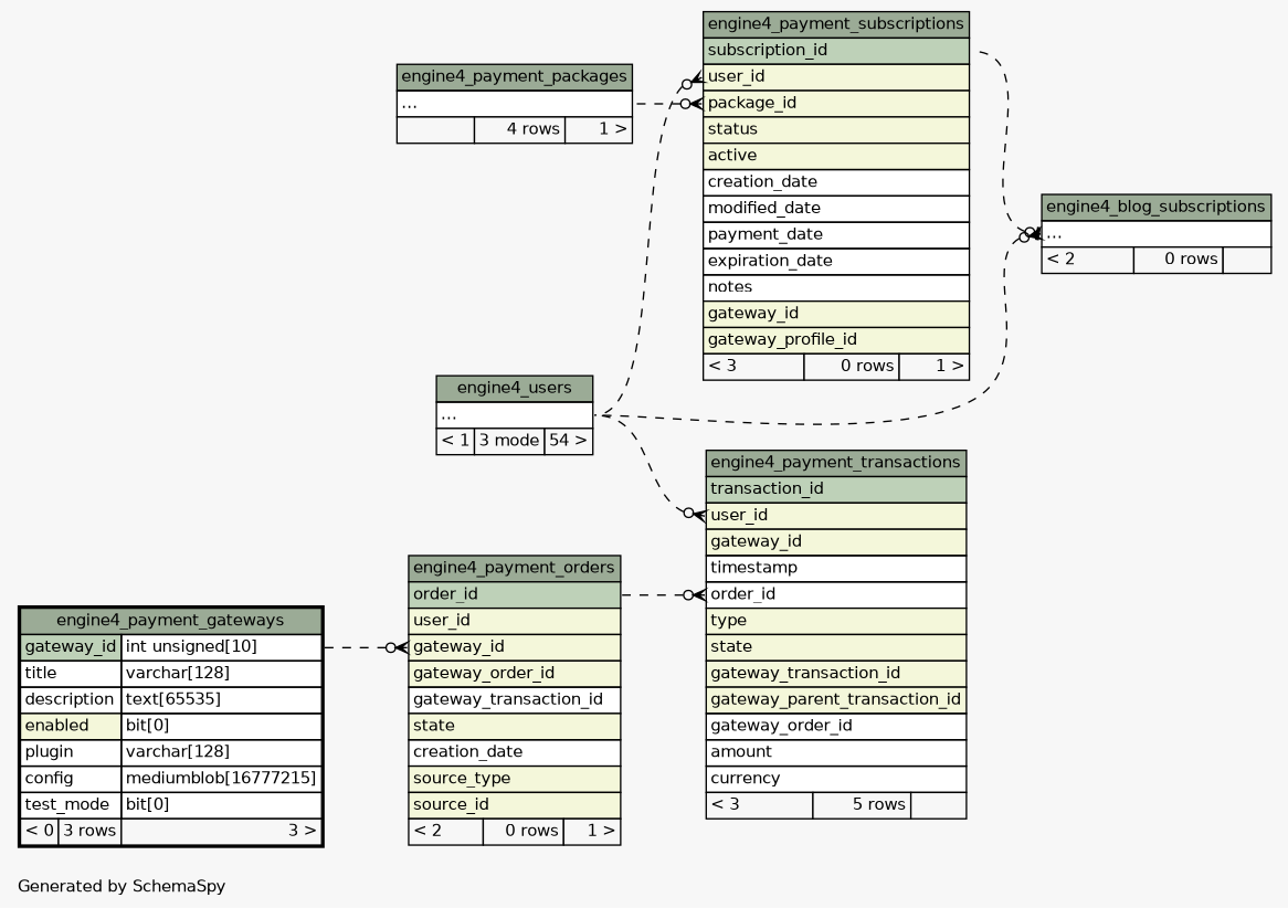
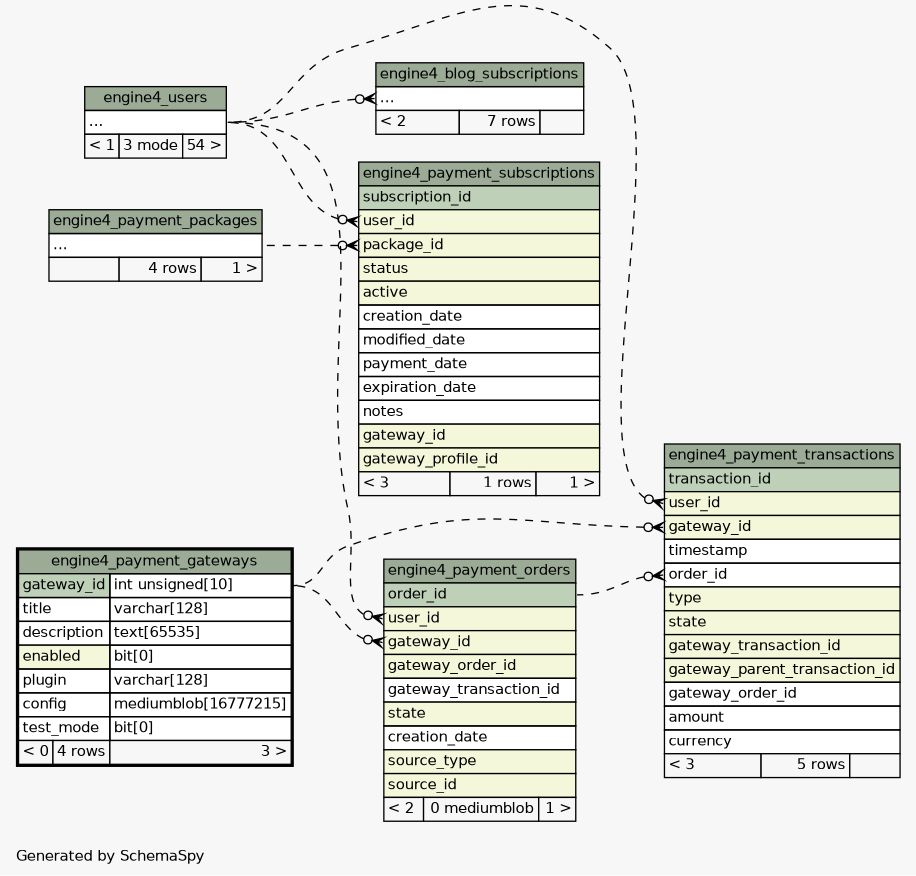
  digraph {
    bgcolor="#f7f7f7"
    fontname=Helvetica
    fontsize=11
    label="\nGenerated by SchemaSpy"
    labeljust=l
    nodesep=0.18
    rankdir=RL
    ranksep=0.46
    node [fontname=Helvetica fontsize=11 shape=plaintext]
    edge [arrowhead=none arrowsize=0.8 arrowtail=crowodot dir=back headport="elipses:e" style=dashed tailport="user_id:w"]
-   n1 [label=<     <TABLE BORDER="0" CELLBORDER="1" CELLSPACING="0" BGCOLOR="#ffffff">       <TR><TD COLSPAN="3" BGCOLOR="#9bab96" ALIGN="CENTER">engine4_blog_subscriptions</TD></TR>       <TR><TD PORT="elipses" COLSPAN="3" ALIGN="LEFT">...</TD></TR>       <TR><TD ALIGN="LEFT" BGCOLOR="#f7f7f7">&lt; 2</TD><TD ALIGN="RIGHT" BGCOLOR="#f7f7f7">0 rows</TD><TD ALIGN="RIGHT" BGCOLOR="#f7f7f7">  </TD></TR>     </TABLE>>]
-   n2 [label=<     <TABLE BORDER="0" CELLBORDER="1" CELLSPACING="0" BGCOLOR="#ffffff">       <TR><TD COLSPAN="3" BGCOLOR="#9bab96" ALIGN="CENTER">engine4_payment_subscriptions</TD></TR>       <TR><TD PORT="subscription_id" COLSPAN="3" BGCOLOR="#bed1b8" ALIGN="LEFT">subscription_id</TD></TR>       <TR><TD PORT="user_id" COLSPAN="3" BGCOLOR="#f4f7da" ALIGN="LEFT">user_id</TD></TR>       <TR><TD PORT="package_id" COLSPAN="3" BGCOLOR="#f4f7da" ALIGN="LEFT">package_id</TD></TR>       <TR><TD PORT="status" COLSPAN="3" BGCOLOR="#f4f7da" ALIGN="LEFT">status</TD></TR>       <TR><TD PORT="active" COLSPAN="3" BGCOLOR="#f4f7da" ALIGN="LEFT">active</TD></TR>       <TR><TD PORT="creation_date" COLSPAN="3" ALIGN="LEFT">creation_date</TD></TR>       <TR><TD PORT="modified_date" COLSPAN="3" ALIGN="LEFT">modified_date</TD></TR>       <TR><TD PORT="payment_date" COLSPAN="3" ALIGN="LEFT">payment_date</TD></TR>       <TR><TD PORT="expiration_date" COLSPAN="3" ALIGN="LEFT">expiration_date</TD></TR>       <TR><TD PORT="notes" COLSPAN="3" ALIGN="LEFT">notes</TD></TR>       <TR><TD PORT="gateway_id" COLSPAN="3" BGCOLOR="#f4f7da" ALIGN="LEFT">gateway_id</TD></TR>       <TR><TD PORT="gateway_profile_id" COLSPAN="3" BGCOLOR="#f4f7da" ALIGN="LEFT">gateway_profile_id</TD></TR>       <TR><TD ALIGN="LEFT" BGCOLOR="#f7f7f7">&lt; 3</TD><TD ALIGN="RIGHT" BGCOLOR="#f7f7f7">0 rows</TD><TD ALIGN="RIGHT" BGCOLOR="#f7f7f7">1 &gt;</TD></TR>     </TABLE>>]
+   n1 [label=<     <TABLE BORDER="0" CELLBORDER="1" CELLSPACING="0" BGCOLOR="#ffffff">       <TR><TD COLSPAN="3" BGCOLOR="#9bab96" ALIGN="CENTER">engine4_blog_subscriptions</TD></TR>       <TR><TD PORT="elipses" COLSPAN="3" ALIGN="LEFT">...</TD></TR>       <TR><TD ALIGN="LEFT" BGCOLOR="#f7f7f7">&lt; 2</TD><TD ALIGN="RIGHT" BGCOLOR="#f7f7f7">7 rows</TD><TD ALIGN="RIGHT" BGCOLOR="#f7f7f7">  </TD></TR>     </TABLE>>]
+   n2 [label=<     <TABLE BORDER="0" CELLBORDER="1" CELLSPACING="0" BGCOLOR="#ffffff">       <TR><TD COLSPAN="3" BGCOLOR="#9bab96" ALIGN="CENTER">engine4_payment_subscriptions</TD></TR>       <TR><TD PORT="subscription_id" COLSPAN="3" BGCOLOR="#bed1b8" ALIGN="LEFT">subscription_id</TD></TR>       <TR><TD PORT="user_id" COLSPAN="3" BGCOLOR="#f4f7da" ALIGN="LEFT">user_id</TD></TR>       <TR><TD PORT="package_id" COLSPAN="3" BGCOLOR="#f4f7da" ALIGN="LEFT">package_id</TD></TR>       <TR><TD PORT="status" COLSPAN="3" BGCOLOR="#f4f7da" ALIGN="LEFT">status</TD></TR>       <TR><TD PORT="active" COLSPAN="3" BGCOLOR="#f4f7da" ALIGN="LEFT">active</TD></TR>       <TR><TD PORT="creation_date" COLSPAN="3" ALIGN="LEFT">creation_date</TD></TR>       <TR><TD PORT="modified_date" COLSPAN="3" ALIGN="LEFT">modified_date</TD></TR>       <TR><TD PORT="payment_date" COLSPAN="3" ALIGN="LEFT">payment_date</TD></TR>       <TR><TD PORT="expiration_date" COLSPAN="3" ALIGN="LEFT">expiration_date</TD></TR>       <TR><TD PORT="notes" COLSPAN="3" ALIGN="LEFT">notes</TD></TR>       <TR><TD PORT="gateway_id" COLSPAN="3" BGCOLOR="#f4f7da" ALIGN="LEFT">gateway_id</TD></TR>       <TR><TD PORT="gateway_profile_id" COLSPAN="3" BGCOLOR="#f4f7da" ALIGN="LEFT">gateway_profile_id</TD></TR>       <TR><TD ALIGN="LEFT" BGCOLOR="#f7f7f7">&lt; 3</TD><TD ALIGN="RIGHT" BGCOLOR="#f7f7f7">1 rows</TD><TD ALIGN="RIGHT" BGCOLOR="#f7f7f7">1 &gt;</TD></TR>     </TABLE>>]
    n3 [label=<     <TABLE BORDER="0" CELLBORDER="1" CELLSPACING="0" BGCOLOR="#ffffff">       <TR><TD COLSPAN="3" BGCOLOR="#9bab96" ALIGN="CENTER">engine4_users</TD></TR>       <TR><TD PORT="elipses" COLSPAN="3" ALIGN="LEFT">...</TD></TR>       <TR><TD ALIGN="LEFT" BGCOLOR="#f7f7f7">&lt; 1</TD><TD ALIGN="RIGHT" BGCOLOR="#f7f7f7">3 mode</TD><TD ALIGN="RIGHT" BGCOLOR="#f7f7f7">54 &gt;</TD></TR>     </TABLE>>]
    n4 [label=<     <TABLE BORDER="0" CELLBORDER="1" CELLSPACING="0" BGCOLOR="#ffffff">       <TR><TD COLSPAN="3" BGCOLOR="#9bab96" ALIGN="CENTER">engine4_payment_packages</TD></TR>       <TR><TD PORT="elipses" COLSPAN="3" ALIGN="LEFT">...</TD></TR>       <TR><TD ALIGN="LEFT" BGCOLOR="#f7f7f7">  </TD><TD ALIGN="RIGHT" BGCOLOR="#f7f7f7">4 rows</TD><TD ALIGN="RIGHT" BGCOLOR="#f7f7f7">1 &gt;</TD></TR>     </TABLE>>]
-   n5 [label=<     <TABLE BORDER="2" CELLBORDER="1" CELLSPACING="0" BGCOLOR="#ffffff">       <TR><TD COLSPAN="3" BGCOLOR="#9bab96" ALIGN="CENTER">engine4_payment_gateways</TD></TR>       <TR><TD PORT="gateway_id" COLSPAN="2" BGCOLOR="#bed1b8" ALIGN="LEFT">gateway_id</TD><TD PORT="gateway_id.type" ALIGN="LEFT">int unsigned[10]</TD></TR>       <TR><TD PORT="title" COLSPAN="2" ALIGN="LEFT">title</TD><TD PORT="title.type" ALIGN="LEFT">varchar[128]</TD></TR>       <TR><TD PORT="description" COLSPAN="2" ALIGN="LEFT">description</TD><TD PORT="description.type" ALIGN="LEFT">text[65535]</TD></TR>       <TR><TD PORT="enabled" COLSPAN="2" BGCOLOR="#f4f7da" ALIGN="LEFT">enabled</TD><TD PORT="enabled.type" ALIGN="LEFT">bit[0]</TD></TR>       <TR><TD PORT="plugin" COLSPAN="2" ALIGN="LEFT">plugin</TD><TD PORT="plugin.type" ALIGN="LEFT">varchar[128]</TD></TR>       <TR><TD PORT="config" COLSPAN="2" ALIGN="LEFT">config</TD><TD PORT="config.type" ALIGN="LEFT">mediumblob[16777215]</TD></TR>       <TR><TD PORT="test_mode" COLSPAN="2" ALIGN="LEFT">test_mode</TD><TD PORT="test_mode.type" ALIGN="LEFT">bit[0]</TD></TR>       <TR><TD ALIGN="LEFT" BGCOLOR="#f7f7f7">&lt; 0</TD><TD ALIGN="RIGHT" BGCOLOR="#f7f7f7">3 rows</TD><TD ALIGN="RIGHT" BGCOLOR="#f7f7f7">3 &gt;</TD></TR>     </TABLE>>]
-   n6 [label=<     <TABLE BORDER="0" CELLBORDER="1" CELLSPACING="0" BGCOLOR="#ffffff">       <TR><TD COLSPAN="3" BGCOLOR="#9bab96" ALIGN="CENTER">engine4_payment_orders</TD></TR>       <TR><TD PORT="order_id" COLSPAN="3" BGCOLOR="#bed1b8" ALIGN="LEFT">order_id</TD></TR>       <TR><TD PORT="user_id" COLSPAN="3" BGCOLOR="#f4f7da" ALIGN="LEFT">user_id</TD></TR>       <TR><TD PORT="gateway_id" COLSPAN="3" BGCOLOR="#f4f7da" ALIGN="LEFT">gateway_id</TD></TR>       <TR><TD PORT="gateway_order_id" COLSPAN="3" BGCOLOR="#f4f7da" ALIGN="LEFT">gateway_order_id</TD></TR>       <TR><TD PORT="gateway_transaction_id" COLSPAN="3" ALIGN="LEFT">gateway_transaction_id</TD></TR>       <TR><TD PORT="state" COLSPAN="3" BGCOLOR="#f4f7da" ALIGN="LEFT">state</TD></TR>       <TR><TD PORT="creation_date" COLSPAN="3" ALIGN="LEFT">creation_date</TD></TR>       <TR><TD PORT="source_type" COLSPAN="3" BGCOLOR="#f4f7da" ALIGN="LEFT">source_type</TD></TR>       <TR><TD PORT="source_id" COLSPAN="3" BGCOLOR="#f4f7da" ALIGN="LEFT">source_id</TD></TR>       <TR><TD ALIGN="LEFT" BGCOLOR="#f7f7f7">&lt; 2</TD><TD ALIGN="RIGHT" BGCOLOR="#f7f7f7">0 rows</TD><TD ALIGN="RIGHT" BGCOLOR="#f7f7f7">1 &gt;</TD></TR>     </TABLE>>]
+   n5 [label=<     <TABLE BORDER="2" CELLBORDER="1" CELLSPACING="0" BGCOLOR="#ffffff">       <TR><TD COLSPAN="3" BGCOLOR="#9bab96" ALIGN="CENTER">engine4_payment_gateways</TD></TR>       <TR><TD PORT="gateway_id" COLSPAN="2" BGCOLOR="#bed1b8" ALIGN="LEFT">gateway_id</TD><TD PORT="gateway_id.type" ALIGN="LEFT">int unsigned[10]</TD></TR>       <TR><TD PORT="title" COLSPAN="2" ALIGN="LEFT">title</TD><TD PORT="title.type" ALIGN="LEFT">varchar[128]</TD></TR>       <TR><TD PORT="description" COLSPAN="2" ALIGN="LEFT">description</TD><TD PORT="description.type" ALIGN="LEFT">text[65535]</TD></TR>       <TR><TD PORT="enabled" COLSPAN="2" BGCOLOR="#f4f7da" ALIGN="LEFT">enabled</TD><TD PORT="enabled.type" ALIGN="LEFT">bit[0]</TD></TR>       <TR><TD PORT="plugin" COLSPAN="2" ALIGN="LEFT">plugin</TD><TD PORT="plugin.type" ALIGN="LEFT">varchar[128]</TD></TR>       <TR><TD PORT="config" COLSPAN="2" ALIGN="LEFT">config</TD><TD PORT="config.type" ALIGN="LEFT">mediumblob[16777215]</TD></TR>       <TR><TD PORT="test_mode" COLSPAN="2" ALIGN="LEFT">test_mode</TD><TD PORT="test_mode.type" ALIGN="LEFT">bit[0]</TD></TR>       <TR><TD ALIGN="LEFT" BGCOLOR="#f7f7f7">&lt; 0</TD><TD ALIGN="RIGHT" BGCOLOR="#f7f7f7">4 rows</TD><TD ALIGN="RIGHT" BGCOLOR="#f7f7f7">3 &gt;</TD></TR>     </TABLE>>]
+   n6 [label=<     <TABLE BORDER="0" CELLBORDER="1" CELLSPACING="0" BGCOLOR="#ffffff">       <TR><TD COLSPAN="3" BGCOLOR="#9bab96" ALIGN="CENTER">engine4_payment_orders</TD></TR>       <TR><TD PORT="order_id" COLSPAN="3" BGCOLOR="#bed1b8" ALIGN="LEFT">order_id</TD></TR>       <TR><TD PORT="user_id" COLSPAN="3" BGCOLOR="#f4f7da" ALIGN="LEFT">user_id</TD></TR>       <TR><TD PORT="gateway_id" COLSPAN="3" BGCOLOR="#f4f7da" ALIGN="LEFT">gateway_id</TD></TR>       <TR><TD PORT="gateway_order_id" COLSPAN="3" BGCOLOR="#f4f7da" ALIGN="LEFT">gateway_order_id</TD></TR>       <TR><TD PORT="gateway_transaction_id" COLSPAN="3" ALIGN="LEFT">gateway_transaction_id</TD></TR>       <TR><TD PORT="state" COLSPAN="3" BGCOLOR="#f4f7da" ALIGN="LEFT">state</TD></TR>       <TR><TD PORT="creation_date" COLSPAN="3" ALIGN="LEFT">creation_date</TD></TR>       <TR><TD PORT="source_type" COLSPAN="3" BGCOLOR="#f4f7da" ALIGN="LEFT">source_type</TD></TR>       <TR><TD PORT="source_id" COLSPAN="3" BGCOLOR="#f4f7da" ALIGN="LEFT">source_id</TD></TR>       <TR><TD ALIGN="LEFT" BGCOLOR="#f7f7f7">&lt; 2</TD><TD ALIGN="RIGHT" BGCOLOR="#f7f7f7">0 mediumblob</TD><TD ALIGN="RIGHT" BGCOLOR="#f7f7f7">1 &gt;</TD></TR>     </TABLE>>]
    n7 [label=<     <TABLE BORDER="0" CELLBORDER="1" CELLSPACING="0" BGCOLOR="#ffffff">       <TR><TD COLSPAN="3" BGCOLOR="#9bab96" ALIGN="CENTER">engine4_payment_transactions</TD></TR>       <TR><TD PORT="transaction_id" COLSPAN="3" BGCOLOR="#bed1b8" ALIGN="LEFT">transaction_id</TD></TR>       <TR><TD PORT="user_id" COLSPAN="3" BGCOLOR="#f4f7da" ALIGN="LEFT">user_id</TD></TR>       <TR><TD PORT="gateway_id" COLSPAN="3" BGCOLOR="#f4f7da" ALIGN="LEFT">gateway_id</TD></TR>       <TR><TD PORT="timestamp" COLSPAN="3" ALIGN="LEFT">timestamp</TD></TR>       <TR><TD PORT="order_id" COLSPAN="3" ALIGN="LEFT">order_id</TD></TR>       <TR><TD PORT="type" COLSPAN="3" BGCOLOR="#f4f7da" ALIGN="LEFT">type</TD></TR>       <TR><TD PORT="state" COLSPAN="3" BGCOLOR="#f4f7da" ALIGN="LEFT">state</TD></TR>       <TR><TD PORT="gateway_transaction_id" COLSPAN="3" BGCOLOR="#f4f7da" ALIGN="LEFT">gateway_transaction_id</TD></TR>       <TR><TD PORT="gateway_parent_transaction_id" COLSPAN="3" BGCOLOR="#f4f7da" ALIGN="LEFT">gateway_parent_transaction_id</TD></TR>       <TR><TD PORT="gateway_order_id" COLSPAN="3" ALIGN="LEFT">gateway_order_id</TD></TR>       <TR><TD PORT="amount" COLSPAN="3" ALIGN="LEFT">amount</TD></TR>       <TR><TD PORT="currency" COLSPAN="3" ALIGN="LEFT">currency</TD></TR>       <TR><TD ALIGN="LEFT" BGCOLOR="#f7f7f7">&lt; 3</TD><TD ALIGN="RIGHT" BGCOLOR="#f7f7f7">5 rows</TD><TD ALIGN="RIGHT" BGCOLOR="#f7f7f7">  </TD></TR>     </TABLE>>]
-   n1 -> n2 [arrowtail=teeodot headport="subscription_id:e" tailport="elipses:w"]
    n1 -> n3 [tailport="elipses:w"]
    n2 -> n3
    n2 -> n4 [tailport="package_id:w"]
+   n6 -> n3
    n6 -> n5 [headport="gateway_id.type:e" tailport="gateway_id:w"]
    n7 -> n3
+   n7 -> n5 [headport="gateway_id.type:e" tailport="gateway_id:w"]
    n7 -> n6 [headport="order_id:e" tailport="order_id:w"]
  }
